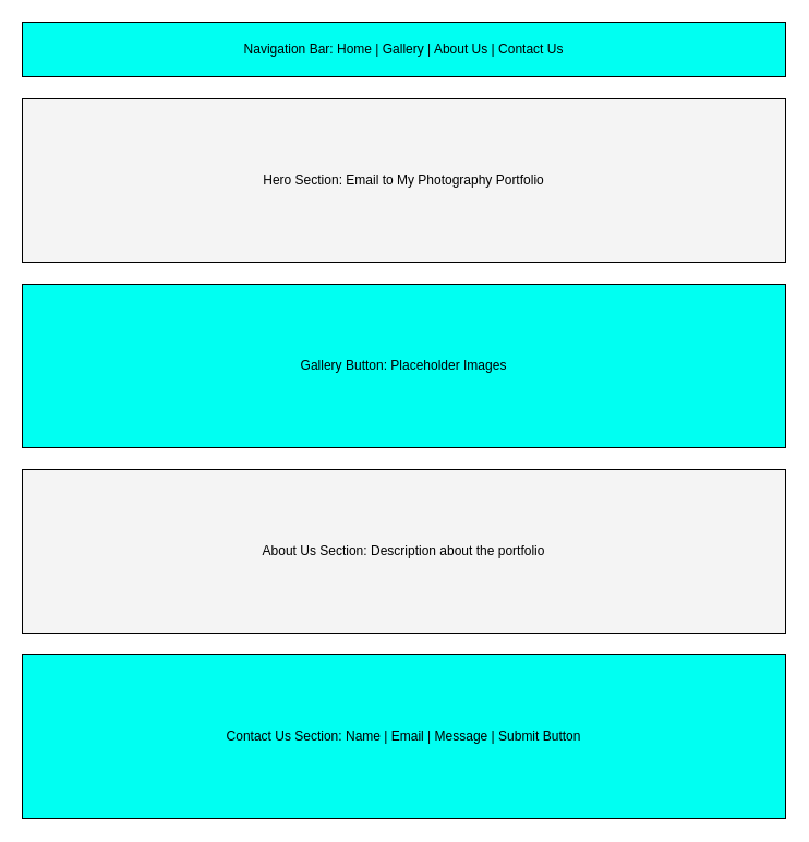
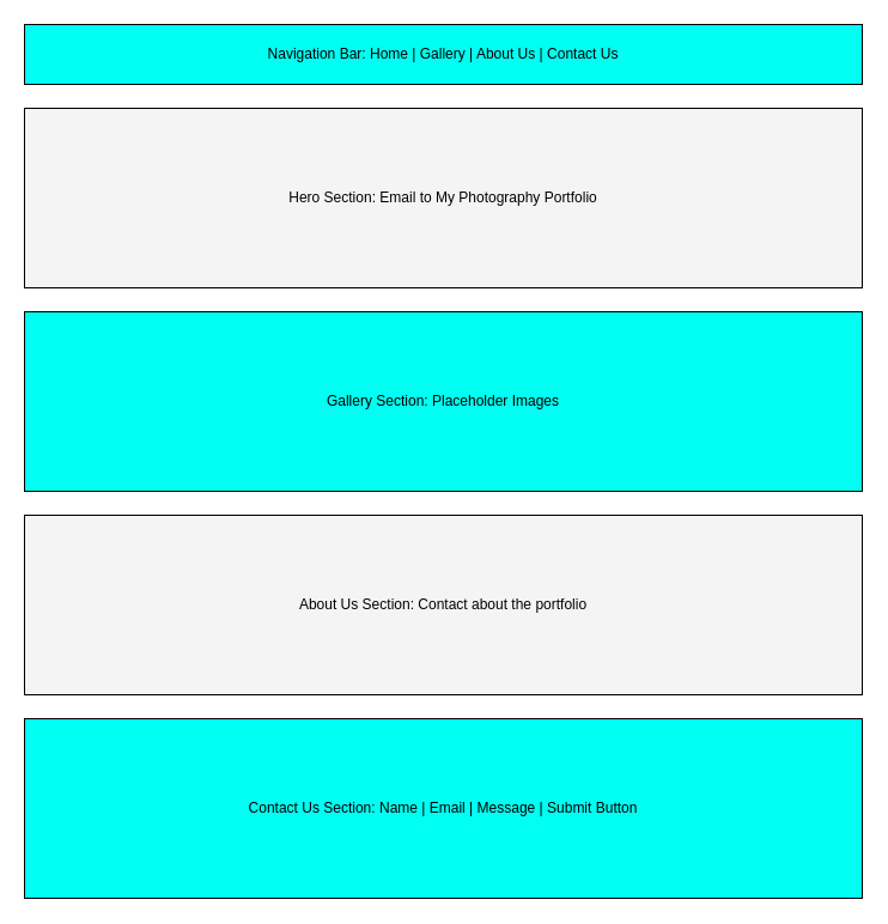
  <mxCell id="0" />
  <mxCell id="1" parent="0" />
  <mxCell id="2" value="Navigation Bar: Home | Gallery | About Us | Contact Us" style="rounded=0;whiteSpace=wrap;html=1;fillColor=#00fff2;strokeColor=#000000;" vertex="1" parent="1"><mxGeometry x="20" y="20" width="700" height="50" as="geometry" /></mxCell>
  <mxCell id="3" value="Hero Section: Email to My Photography Portfolio" style="rounded=0;whiteSpace=wrap;html=1;fillColor=#f4f4f4;strokeColor=#000000;" vertex="1" parent="1"><mxGeometry x="20" y="90" width="700" height="150" as="geometry" /></mxCell>
- <mxCell id="4" value="Gallery Button: Placeholder Images" style="rounded=0;whiteSpace=wrap;html=1;fillColor=#00fff2;strokeColor=#000000;" vertex="1" parent="1"><mxGeometry x="20" y="260" width="700" height="150" as="geometry" /></mxCell>
- <mxCell id="5" value="About Us Section: Description about the portfolio" style="rounded=0;whiteSpace=wrap;html=1;fillColor=#f4f4f4;strokeColor=#000000;" vertex="1" parent="1"><mxGeometry x="20" y="430" width="700" height="150" as="geometry" /></mxCell>
+ <mxCell id="4" value="Gallery Section: Placeholder Images" style="rounded=0;whiteSpace=wrap;html=1;fillColor=#00fff2;strokeColor=#000000;" vertex="1" parent="1"><mxGeometry x="20" y="260" width="700" height="150" as="geometry" /></mxCell>
+ <mxCell id="5" value="About Us Section: Contact about the portfolio" style="rounded=0;whiteSpace=wrap;html=1;fillColor=#f4f4f4;strokeColor=#000000;" vertex="1" parent="1"><mxGeometry x="20" y="430" width="700" height="150" as="geometry" /></mxCell>
  <mxCell id="6" value="Contact Us Section: Name | Email | Message | Submit Button" style="rounded=0;whiteSpace=wrap;html=1;fillColor=#00fff2;strokeColor=#000000;" vertex="1" parent="1"><mxGeometry x="20" y="600" width="700" height="150" as="geometry" /></mxCell>
